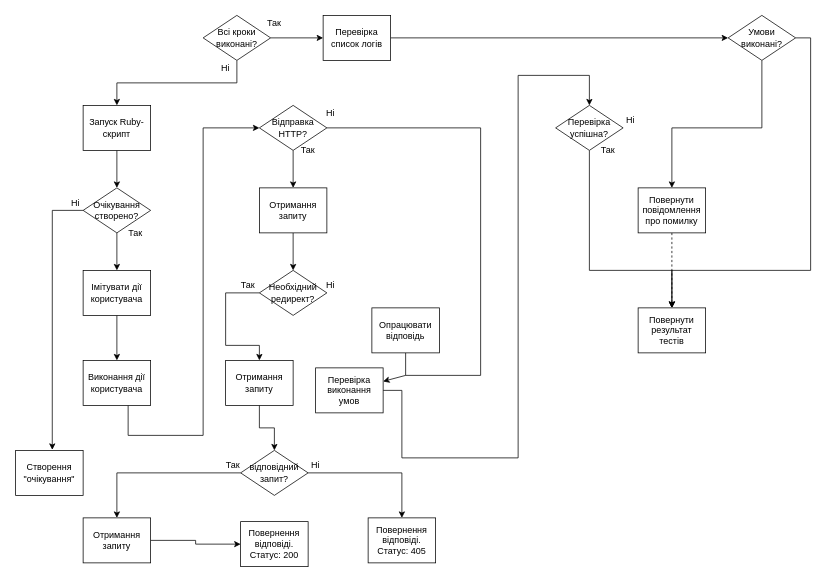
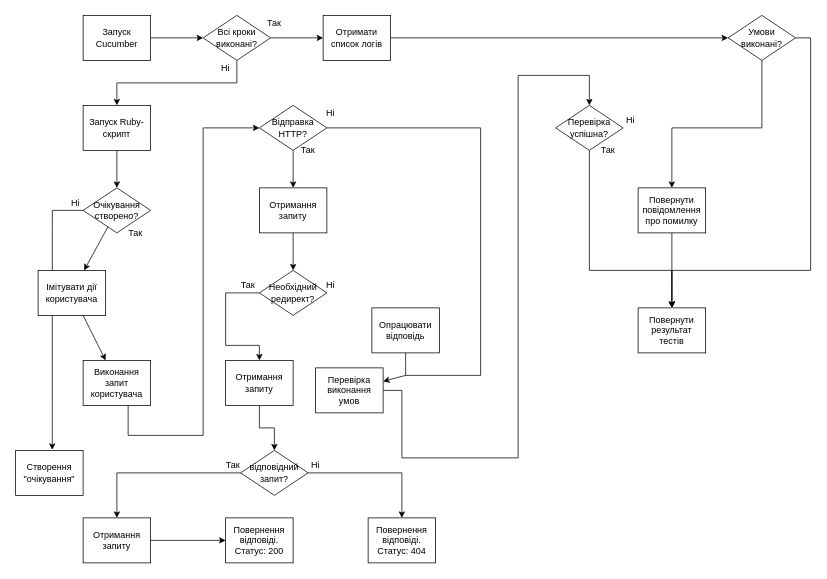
  <mxCell id="0" />
  <mxCell id="1" parent="0" />
+ <mxCell id="2" value="Запуск Cucumber" style="rounded=0;whiteSpace=wrap;html=1;" vertex="1" parent="1"><mxGeometry x="110" y="20" width="90" height="60" as="geometry" /></mxCell>
  <mxCell id="3" style="edgeStyle=orthogonalEdgeStyle;rounded=0;jumpSize=0;orthogonalLoop=1;jettySize=auto;html=1;exitX=1;exitY=0.5;exitDx=0;exitDy=0;entryX=0;entryY=0.5;entryDx=0;entryDy=0;" edge="1" parent="1" source="5" target="42"><mxGeometry relative="1" as="geometry" /></mxCell>
  <mxCell id="4" style="edgeStyle=orthogonalEdgeStyle;rounded=0;jumpSize=0;orthogonalLoop=1;jettySize=auto;html=1;exitX=0.5;exitY=1;exitDx=0;exitDy=0;entryX=0.5;entryY=0;entryDx=0;entryDy=0;" edge="1" parent="1" source="5" target="7"><mxGeometry relative="1" as="geometry" /></mxCell>
  <mxCell id="5" value="Всі кроки виконані?" style="rhombus;whiteSpace=wrap;html=1;" vertex="1" parent="1"><mxGeometry x="270" y="20" width="90" height="60" as="geometry" /></mxCell>
  <mxCell id="6" value="" style="edgeStyle=none;rounded=0;jumpSize=0;orthogonalLoop=1;jettySize=auto;html=1;" edge="1" parent="1" source="7" target="10"><mxGeometry relative="1" as="geometry" /></mxCell>
  <mxCell id="7" value="Запуск Ruby-скрипт" style="rounded=0;whiteSpace=wrap;html=1;" vertex="1" parent="1"><mxGeometry x="110" y="140" width="90" height="60" as="geometry" /></mxCell>
  <mxCell id="8" value="" style="edgeStyle=none;rounded=0;jumpSize=0;orthogonalLoop=1;jettySize=auto;html=1;" edge="1" parent="1" source="10" target="12"><mxGeometry relative="1" as="geometry" /></mxCell>
  <mxCell id="9" style="edgeStyle=orthogonalEdgeStyle;rounded=0;jumpSize=0;orthogonalLoop=1;jettySize=auto;html=1;entryX=0.543;entryY=-0.012;entryDx=0;entryDy=0;entryPerimeter=0;" edge="1" parent="1" source="10" target="18"><mxGeometry relative="1" as="geometry"><Array as="points"><mxPoint x="69" y="280" /></Array></mxGeometry></mxCell>
  <mxCell id="10" value="Очікування створено?" style="rhombus;whiteSpace=wrap;html=1;" vertex="1" parent="1"><mxGeometry x="110" y="250" width="90" height="60" as="geometry" /></mxCell>
  <mxCell id="11" value="" style="edgeStyle=none;rounded=0;jumpSize=0;orthogonalLoop=1;jettySize=auto;html=1;" edge="1" parent="1" source="12" target="14"><mxGeometry relative="1" as="geometry" /></mxCell>
- <mxCell id="12" value="Імітувати дії користувача" style="rounded=0;whiteSpace=wrap;html=1;" vertex="1" parent="1"><mxGeometry x="110" y="360" width="90" height="60" as="geometry" /></mxCell>
+ <mxCell id="12" value="Імітувати дії користувача" style="rounded=0;whiteSpace=wrap;html=1;" vertex="1" parent="1"><mxGeometry x="50" y="360" width="90" height="60" as="geometry" /></mxCell>
  <mxCell id="13" style="edgeStyle=orthogonalEdgeStyle;rounded=0;jumpSize=0;orthogonalLoop=1;jettySize=auto;html=1;entryX=0;entryY=0.5;entryDx=0;entryDy=0;" edge="1" parent="1" source="14" target="16"><mxGeometry relative="1" as="geometry"><mxPoint x="300" y="170" as="targetPoint" /><Array as="points"><mxPoint x="170" y="580" /><mxPoint x="270" y="580" /><mxPoint x="270" y="170" /></Array></mxGeometry></mxCell>
- <mxCell id="14" value="Виконання дії користувача" style="rounded=0;whiteSpace=wrap;html=1;" vertex="1" parent="1"><mxGeometry x="110" y="480" width="90" height="60" as="geometry" /></mxCell>
+ <mxCell id="14" value="Виконання запит користувача" style="rounded=0;whiteSpace=wrap;html=1;" vertex="1" parent="1"><mxGeometry x="110" y="480" width="90" height="60" as="geometry" /></mxCell>
  <mxCell id="15" style="edgeStyle=none;rounded=0;jumpSize=0;orthogonalLoop=1;jettySize=auto;html=1;entryX=0.5;entryY=0;entryDx=0;entryDy=0;" edge="1" parent="1" source="16" target="20"><mxGeometry relative="1" as="geometry" /></mxCell>
  <mxCell id="16" value="Відправка HTTP?" style="rhombus;whiteSpace=wrap;html=1;" vertex="1" parent="1"><mxGeometry x="345" y="140" width="90" height="60" as="geometry" /></mxCell>
+ <mxCell id="17" value="" style="endArrow=classic;html=1;exitX=1;exitY=0.5;exitDx=0;exitDy=0;entryX=0;entryY=0.5;entryDx=0;entryDy=0;" edge="1" parent="1" source="2" target="5"><mxGeometry width="50" height="50" relative="1" as="geometry"><mxPoint x="540" y="400" as="sourcePoint" /><mxPoint x="590" y="350" as="targetPoint" /></mxGeometry></mxCell>
  <mxCell id="18" value="Створення &quot;очікування&quot;" style="rounded=0;whiteSpace=wrap;html=1;" vertex="1" parent="1"><mxGeometry x="20" y="600" width="90" height="60" as="geometry" /></mxCell>
  <mxCell id="19" value="" style="edgeStyle=none;rounded=0;jumpSize=0;orthogonalLoop=1;jettySize=auto;html=1;" edge="1" parent="1" source="20" target="22"><mxGeometry relative="1" as="geometry" /></mxCell>
  <mxCell id="20" value="Отримання запиту" style="rounded=0;whiteSpace=wrap;html=1;" vertex="1" parent="1"><mxGeometry x="345" y="250" width="90" height="60" as="geometry" /></mxCell>
  <mxCell id="21" style="edgeStyle=orthogonalEdgeStyle;rounded=0;jumpSize=0;orthogonalLoop=1;jettySize=auto;html=1;exitX=0;exitY=0.5;exitDx=0;exitDy=0;entryX=0.5;entryY=0;entryDx=0;entryDy=0;" edge="1" parent="1" source="22" target="24"><mxGeometry relative="1" as="geometry"><Array as="points"><mxPoint x="300" y="390" /><mxPoint x="300" y="460" /><mxPoint x="345" y="460" /></Array></mxGeometry></mxCell>
  <mxCell id="22" value="Необхідний редирект?" style="rhombus;whiteSpace=wrap;html=1;" vertex="1" parent="1"><mxGeometry x="345" y="360" width="90" height="60" as="geometry" /></mxCell>
  <mxCell id="23" value="" style="edgeStyle=orthogonalEdgeStyle;rounded=0;jumpSize=0;orthogonalLoop=1;jettySize=auto;html=1;" edge="1" parent="1" source="24" target="27"><mxGeometry relative="1" as="geometry" /></mxCell>
  <mxCell id="24" value="Отримання запиту" style="rounded=0;whiteSpace=wrap;html=1;" vertex="1" parent="1"><mxGeometry x="300" y="480" width="90" height="60" as="geometry" /></mxCell>
  <mxCell id="25" style="edgeStyle=orthogonalEdgeStyle;rounded=0;jumpSize=0;orthogonalLoop=1;jettySize=auto;html=1;entryX=0.5;entryY=0;entryDx=0;entryDy=0;" edge="1" parent="1" source="27" target="29"><mxGeometry relative="1" as="geometry" /></mxCell>
  <mxCell id="26" style="edgeStyle=orthogonalEdgeStyle;rounded=0;jumpSize=0;orthogonalLoop=1;jettySize=auto;html=1;entryX=0.5;entryY=0;entryDx=0;entryDy=0;" edge="1" parent="1" source="27" target="35"><mxGeometry relative="1" as="geometry" /></mxCell>
  <mxCell id="27" value="відповідний запит?" style="rhombus;whiteSpace=wrap;html=1;" vertex="1" parent="1"><mxGeometry x="320" y="600" width="90" height="60" as="geometry" /></mxCell>
  <mxCell id="28" style="edgeStyle=orthogonalEdgeStyle;rounded=0;jumpSize=0;orthogonalLoop=1;jettySize=auto;html=1;entryX=0;entryY=0.5;entryDx=0;entryDy=0;" edge="1" parent="1" source="29" target="30"><mxGeometry relative="1" as="geometry" /></mxCell>
  <mxCell id="29" value="Отримання запиту" style="rounded=0;whiteSpace=wrap;html=1;" vertex="1" parent="1"><mxGeometry x="110" y="690" width="90" height="60" as="geometry" /></mxCell>
- <mxCell id="30" value="Повернення відповіді. Статус: 200" style="rounded=0;whiteSpace=wrap;html=1;" vertex="1" parent="1"><mxGeometry x="320" y="695" width="90" height="60" as="geometry" /></mxCell>
+ <mxCell id="30" value="Повернення відповіді. Статус: 200" style="rounded=0;whiteSpace=wrap;html=1;" vertex="1" parent="1"><mxGeometry x="300" y="690" width="90" height="60" as="geometry" /></mxCell>
  <mxCell id="31" value="" style="edgeStyle=none;rounded=0;jumpSize=0;orthogonalLoop=1;jettySize=auto;html=1;" edge="1" parent="1" source="32" target="34"><mxGeometry relative="1" as="geometry"><Array as="points"><mxPoint x="540" y="500" /></Array></mxGeometry></mxCell>
  <mxCell id="32" value="Опрацювати відповідь" style="rounded=0;whiteSpace=wrap;html=1;" vertex="1" parent="1"><mxGeometry x="495" y="410" width="90" height="60" as="geometry" /></mxCell>
  <mxCell id="33" style="edgeStyle=orthogonalEdgeStyle;rounded=0;jumpSize=0;orthogonalLoop=1;jettySize=auto;html=1;entryX=0.5;entryY=0;entryDx=0;entryDy=0;" edge="1" parent="1" source="34" target="37"><mxGeometry relative="1" as="geometry"><mxPoint x="890" y="120" as="targetPoint" /><Array as="points"><mxPoint x="535" y="610" /><mxPoint x="690" y="610" /><mxPoint x="690" y="100" /><mxPoint x="785" y="100" /></Array></mxGeometry></mxCell>
  <mxCell id="34" value="Перевірка виконання умов" style="rounded=0;whiteSpace=wrap;html=1;" vertex="1" parent="1"><mxGeometry x="420" y="490" width="90" height="60" as="geometry" /></mxCell>
- <mxCell id="35" value="Повернення відповіді. Статус: 405" style="rounded=0;whiteSpace=wrap;html=1;" vertex="1" parent="1"><mxGeometry x="490" y="690" width="90" height="60" as="geometry" /></mxCell>
+ <mxCell id="35" value="Повернення відповіді. Статус: 404" style="rounded=0;whiteSpace=wrap;html=1;" vertex="1" parent="1"><mxGeometry x="490" y="690" width="90" height="60" as="geometry" /></mxCell>
  <mxCell id="36" style="edgeStyle=orthogonalEdgeStyle;rounded=0;jumpSize=0;orthogonalLoop=1;jettySize=auto;html=1;exitX=0.5;exitY=1;exitDx=0;exitDy=0;entryX=0.5;entryY=0;entryDx=0;entryDy=0;" edge="1" parent="1" source="37" target="40"><mxGeometry relative="1" as="geometry"><Array as="points"><mxPoint x="785" y="360" /><mxPoint x="895" y="360" /></Array></mxGeometry></mxCell>
  <mxCell id="37" value="Перевірка успішна?" style="rhombus;whiteSpace=wrap;html=1;" vertex="1" parent="1"><mxGeometry x="740" y="140" width="90" height="60" as="geometry" /></mxCell>
- <mxCell id="38" style="edgeStyle=orthogonalEdgeStyle;rounded=0;jumpSize=0;orthogonalLoop=1;jettySize=auto;html=1;exitX=0.5;exitY=1;exitDx=0;exitDy=0;entryX=0.5;entryY=0;entryDx=0;entryDy=0;dashed=1;" edge="1" parent="1" source="39" target="40"><mxGeometry relative="1" as="geometry"><Array as="points"><mxPoint x="895" y="380" /><mxPoint x="895" y="380" /></Array></mxGeometry></mxCell>
+ <mxCell id="38" style="edgeStyle=orthogonalEdgeStyle;rounded=0;jumpSize=0;orthogonalLoop=1;jettySize=auto;html=1;exitX=0.5;exitY=1;exitDx=0;exitDy=0;entryX=0.5;entryY=0;entryDx=0;entryDy=0;" edge="1" parent="1" source="39" target="40"><mxGeometry relative="1" as="geometry"><Array as="points"><mxPoint x="895" y="380" /><mxPoint x="895" y="380" /></Array></mxGeometry></mxCell>
  <mxCell id="39" value="Повернути повідомлення про помилку" style="rounded=0;whiteSpace=wrap;html=1;" vertex="1" parent="1"><mxGeometry x="850" y="250" width="90" height="60" as="geometry" /></mxCell>
  <mxCell id="40" value="Повернути результат тестів" style="rounded=0;whiteSpace=wrap;html=1;" vertex="1" parent="1"><mxGeometry x="850" y="410" width="90" height="60" as="geometry" /></mxCell>
  <mxCell id="41" style="edgeStyle=orthogonalEdgeStyle;rounded=0;jumpSize=0;orthogonalLoop=1;jettySize=auto;html=1;exitX=1;exitY=0.5;exitDx=0;exitDy=0;entryX=0;entryY=0.5;entryDx=0;entryDy=0;" edge="1" parent="1" source="42" target="45"><mxGeometry relative="1" as="geometry" /></mxCell>
- <mxCell id="42" value="Перевірка список логів" style="rounded=0;whiteSpace=wrap;html=1;" vertex="1" parent="1"><mxGeometry x="430" y="20" width="90" height="60" as="geometry" /></mxCell>
+ <mxCell id="42" value="Отримати список логів" style="rounded=0;whiteSpace=wrap;html=1;" vertex="1" parent="1"><mxGeometry x="430" y="20" width="90" height="60" as="geometry" /></mxCell>
  <mxCell id="43" style="edgeStyle=orthogonalEdgeStyle;rounded=0;jumpSize=0;orthogonalLoop=1;jettySize=auto;html=1;exitX=1;exitY=0.5;exitDx=0;exitDy=0;" edge="1" parent="1" source="45" target="40"><mxGeometry relative="1" as="geometry"><mxPoint x="910" y="360" as="targetPoint" /><Array as="points"><mxPoint x="1080" y="50" /><mxPoint x="1080" y="360" /><mxPoint x="895" y="360" /></Array></mxGeometry></mxCell>
  <mxCell id="44" style="edgeStyle=orthogonalEdgeStyle;rounded=0;jumpSize=0;orthogonalLoop=1;jettySize=auto;html=1;entryX=0.5;entryY=0;entryDx=0;entryDy=0;" edge="1" parent="1" source="45" target="39"><mxGeometry relative="1" as="geometry"><mxPoint x="1000" y="220" as="targetPoint" /><Array as="points"><mxPoint x="1015" y="170" /><mxPoint x="895" y="170" /></Array></mxGeometry></mxCell>
  <mxCell id="45" value="Умови виконані?" style="rhombus;whiteSpace=wrap;html=1;" vertex="1" parent="1"><mxGeometry x="970" y="20" width="90" height="60" as="geometry" /></mxCell>
  <mxCell id="46" value="" style="endArrow=none;html=1;entryX=1;entryY=0.5;entryDx=0;entryDy=0;" edge="1" parent="1" target="16"><mxGeometry width="50" height="50" relative="1" as="geometry"><mxPoint x="640" y="170" as="sourcePoint" /><mxPoint x="470" y="280" as="targetPoint" /></mxGeometry></mxCell>
  <mxCell id="47" value="" style="endArrow=none;html=1;" edge="1" parent="1"><mxGeometry width="50" height="50" relative="1" as="geometry"><mxPoint x="540" y="500" as="sourcePoint" /><mxPoint x="640" y="500" as="targetPoint" /></mxGeometry></mxCell>
  <mxCell id="48" value="" style="endArrow=none;html=1;" edge="1" parent="1"><mxGeometry width="50" height="50" relative="1" as="geometry"><mxPoint x="640" y="500" as="sourcePoint" /><mxPoint x="640" y="170" as="targetPoint" /></mxGeometry></mxCell>
  <mxCell id="49" value="Так" style="text;html=1;strokeColor=none;fillColor=none;align=center;verticalAlign=middle;whiteSpace=wrap;rounded=0;" vertex="1" parent="1"><mxGeometry x="345" y="20" width="40" height="20" as="geometry" /></mxCell>
  <mxCell id="50" value="Ні" style="text;html=1;strokeColor=none;fillColor=none;align=center;verticalAlign=middle;whiteSpace=wrap;rounded=0;" vertex="1" parent="1"><mxGeometry x="280" y="80" width="40" height="20" as="geometry" /></mxCell>
  <mxCell id="51" value="Так" style="text;html=1;strokeColor=none;fillColor=none;align=center;verticalAlign=middle;whiteSpace=wrap;rounded=0;" vertex="1" parent="1"><mxGeometry x="160" y="300" width="40" height="20" as="geometry" /></mxCell>
  <mxCell id="52" value="Ні" style="text;html=1;strokeColor=none;fillColor=none;align=center;verticalAlign=middle;whiteSpace=wrap;rounded=0;" vertex="1" parent="1"><mxGeometry x="80" y="260" width="40" height="20" as="geometry" /></mxCell>
  <mxCell id="53" value="Ні" style="text;html=1;strokeColor=none;fillColor=none;align=center;verticalAlign=middle;whiteSpace=wrap;rounded=0;" vertex="1" parent="1"><mxGeometry x="420" y="140" width="40" height="20" as="geometry" /></mxCell>
  <mxCell id="54" value="Так" style="text;html=1;strokeColor=none;fillColor=none;align=center;verticalAlign=middle;whiteSpace=wrap;rounded=0;" vertex="1" parent="1"><mxGeometry x="390" y="190" width="40" height="20" as="geometry" /></mxCell>
  <mxCell id="55" value="Так" style="text;html=1;strokeColor=none;fillColor=none;align=center;verticalAlign=middle;whiteSpace=wrap;rounded=0;" vertex="1" parent="1"><mxGeometry x="310" y="370" width="40" height="20" as="geometry" /></mxCell>
  <mxCell id="56" value="Ні" style="text;html=1;strokeColor=none;fillColor=none;align=center;verticalAlign=middle;whiteSpace=wrap;rounded=0;" vertex="1" parent="1"><mxGeometry x="420" y="370" width="40" height="20" as="geometry" /></mxCell>
  <mxCell id="57" value="Ні" style="text;html=1;strokeColor=none;fillColor=none;align=center;verticalAlign=middle;whiteSpace=wrap;rounded=0;" vertex="1" parent="1"><mxGeometry x="400" y="610" width="40" height="20" as="geometry" /></mxCell>
  <mxCell id="58" value="Так" style="text;html=1;strokeColor=none;fillColor=none;align=center;verticalAlign=middle;whiteSpace=wrap;rounded=0;" vertex="1" parent="1"><mxGeometry x="290" y="610" width="40" height="20" as="geometry" /></mxCell>
  <mxCell id="59" value="Ні" style="text;html=1;strokeColor=none;fillColor=none;align=center;verticalAlign=middle;whiteSpace=wrap;rounded=0;" vertex="1" parent="1"><mxGeometry x="820" y="150" width="40" height="20" as="geometry" /></mxCell>
  <mxCell id="60" value="Так" style="text;html=1;strokeColor=none;fillColor=none;align=center;verticalAlign=middle;whiteSpace=wrap;rounded=0;" vertex="1" parent="1"><mxGeometry x="790" y="190" width="40" height="20" as="geometry" /></mxCell>
